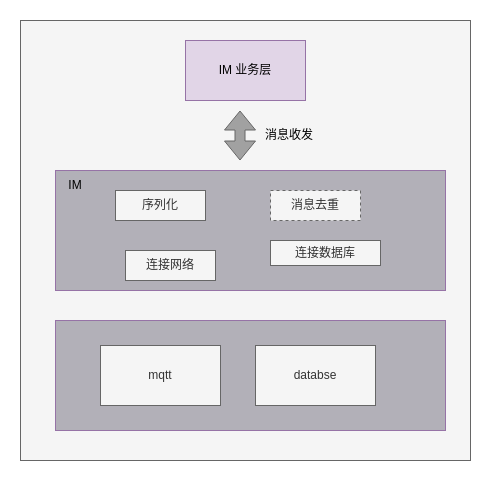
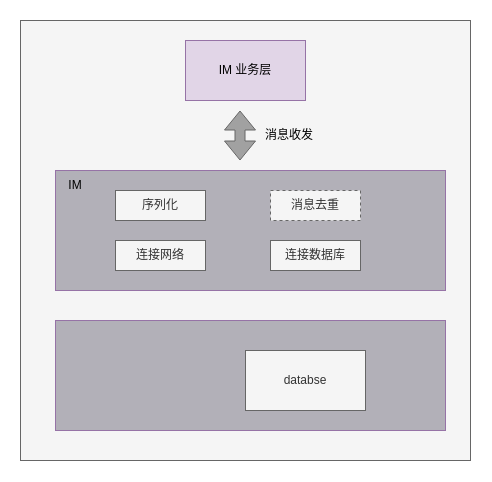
  <mxCell id="0" />
  <mxCell id="1" parent="0" />
  <mxCell id="2" value="" style="rounded=0;whiteSpace=wrap;html=1;fontColor=#333333;fillColor=#f5f5f5;strokeColor=#666666;" vertex="1" parent="1"><mxGeometry x="20" y="20" width="450" height="440" as="geometry" /></mxCell>
  <mxCell id="3" value="" style="rounded=0;whiteSpace=wrap;html=1;fillColor=#B2B0B8;strokeColor=#9673a6;" vertex="1" parent="1"><mxGeometry x="55" y="320" width="390" height="110" as="geometry" /></mxCell>
  <mxCell id="4" value="IM 业务层" style="rounded=0;whiteSpace=wrap;html=1;fillColor=#e1d5e7;strokeColor=#9673a6;fontColor=#000000;" vertex="1" parent="1"><mxGeometry x="185" y="40" width="120" height="60" as="geometry" /></mxCell>
  <mxCell id="5" value="" style="rounded=0;whiteSpace=wrap;html=1;fillColor=#B2B0B8;strokeColor=#9673a6;" vertex="1" parent="1"><mxGeometry x="55" y="170" width="390" height="120" as="geometry" /></mxCell>
- <mxCell id="6" value="mqtt" style="rounded=0;whiteSpace=wrap;html=1;fillColor=#f5f5f5;strokeColor=#666666;fontColor=#333333;" vertex="1" parent="1"><mxGeometry x="100" y="345" width="120" height="60" as="geometry" /></mxCell>
- <mxCell id="7" value="databse" style="rounded=0;whiteSpace=wrap;html=1;fillColor=#f5f5f5;strokeColor=#666666;fontColor=#333333;" vertex="1" parent="1"><mxGeometry x="255" y="345" width="120" height="60" as="geometry" /></mxCell>
+ <mxCell id="7" value="databse" style="rounded=0;whiteSpace=wrap;html=1;fillColor=#f5f5f5;strokeColor=#666666;fontColor=#333333;" vertex="1" parent="1"><mxGeometry x="245" y="350" width="120" height="60" as="geometry" /></mxCell>
  <mxCell id="8" value="" style="shape=flexArrow;endArrow=classic;startArrow=classic;html=1;fillColor=#A1A1A1;strokeColor=#666666;" edge="1" parent="1"><mxGeometry width="100" height="100" relative="1" as="geometry"><mxPoint x="239.5" y="160" as="sourcePoint" /><mxPoint x="239.5" y="110" as="targetPoint" /></mxGeometry></mxCell>
  <mxCell id="9" value="消息收发" style="text;html=1;strokeColor=none;fillColor=none;align=center;verticalAlign=middle;whiteSpace=wrap;rounded=0;" vertex="1" parent="1"><mxGeometry x="259" y="120" width="60" height="30" as="geometry" /></mxCell>
  <mxCell id="10" value="序列化" style="rounded=0;whiteSpace=wrap;html=1;fillColor=#f5f5f5;strokeColor=#666666;fontColor=#333333;" vertex="1" parent="1"><mxGeometry x="115" y="190" width="90" height="30" as="geometry" /></mxCell>
  <mxCell id="11" value="IM" style="text;html=1;strokeColor=none;fillColor=none;align=center;verticalAlign=middle;whiteSpace=wrap;rounded=0;fontColor=#000000;" vertex="1" parent="1"><mxGeometry x="55" y="170" width="40" height="30" as="geometry" /></mxCell>
  <mxCell id="12" value="消息去重" style="rounded=0;whiteSpace=wrap;html=1;fillColor=#f5f5f5;strokeColor=#666666;fontColor=#333333;dashed=1;" vertex="1" parent="1"><mxGeometry x="270" y="190" width="90" height="30" as="geometry" /></mxCell>
- <mxCell id="13" value="连接网络" style="rounded=0;whiteSpace=wrap;html=1;fillColor=#f5f5f5;strokeColor=#666666;fontColor=#333333;" vertex="1" parent="1"><mxGeometry x="125" y="250" width="90" height="30" as="geometry" /></mxCell>
- <mxCell id="14" value="连接数据库" style="rounded=0;whiteSpace=wrap;html=1;fillColor=#f5f5f5;strokeColor=#666666;fontColor=#333333;" vertex="1" parent="1"><mxGeometry x="270" y="240" width="110" height="25" as="geometry" /></mxCell>
+ <mxCell id="13" value="连接网络" style="rounded=0;whiteSpace=wrap;html=1;fillColor=#f5f5f5;strokeColor=#666666;fontColor=#333333;" vertex="1" parent="1"><mxGeometry x="115" y="240" width="90" height="30" as="geometry" /></mxCell>
+ <mxCell id="14" value="连接数据库" style="rounded=0;whiteSpace=wrap;html=1;fillColor=#f5f5f5;strokeColor=#666666;fontColor=#333333;" vertex="1" parent="1"><mxGeometry x="270" y="240" width="90" height="30" as="geometry" /></mxCell>
